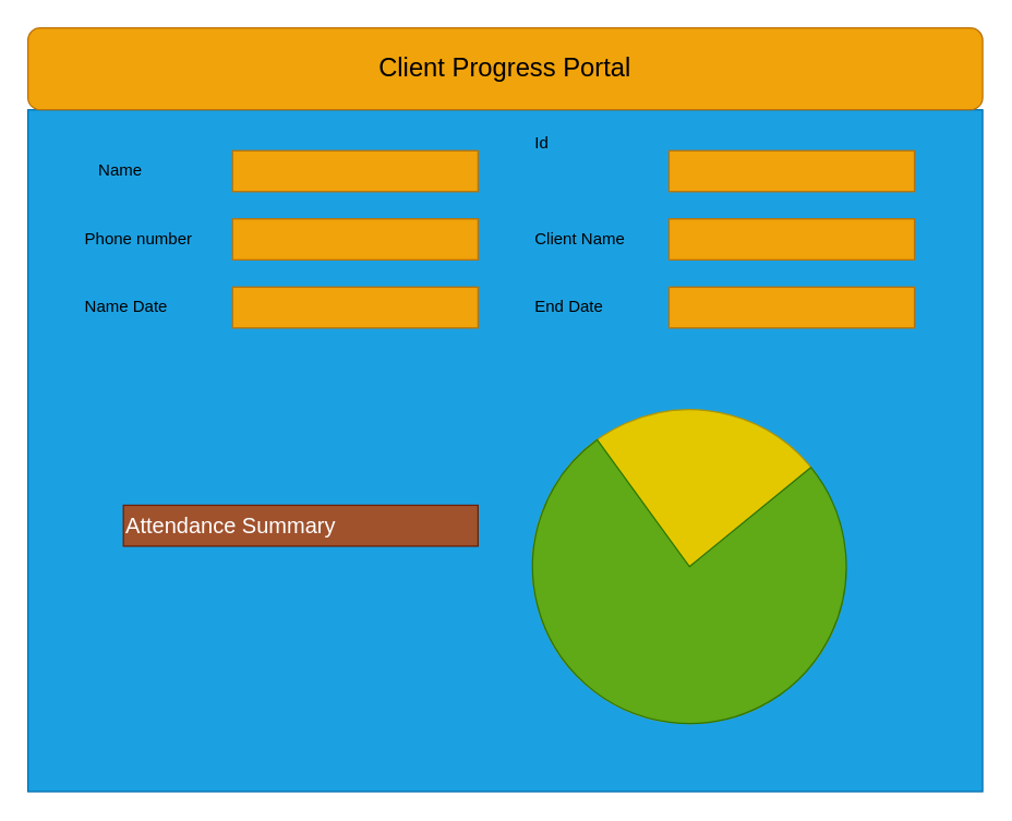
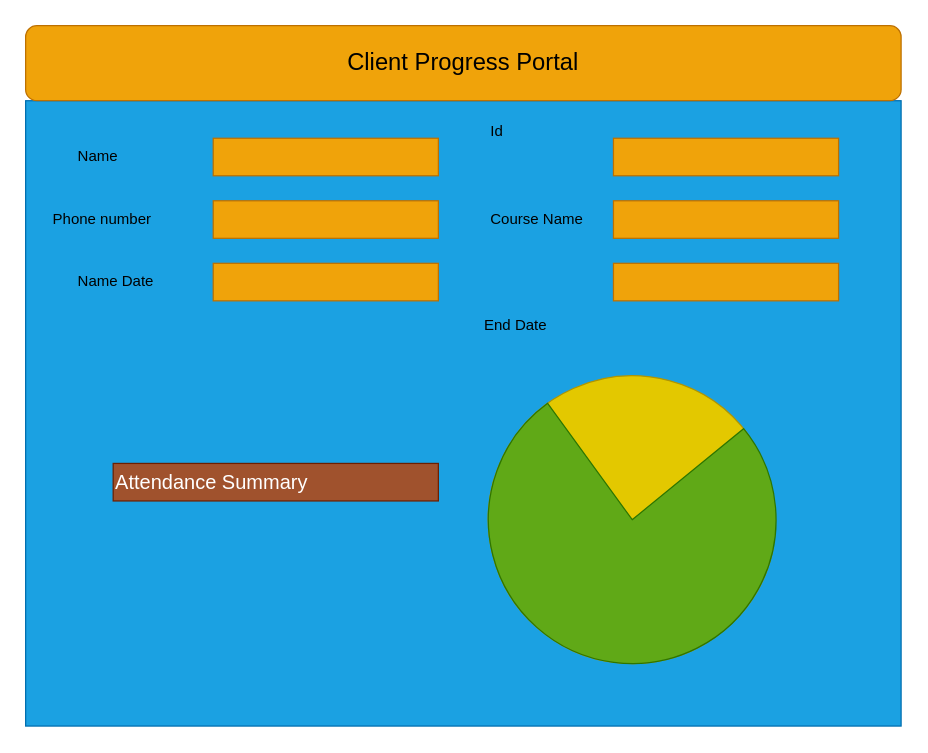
  <mxCell id="0" />
  <mxCell id="1" parent="0" />
  <mxCell id="2" value="" style="rounded=0;whiteSpace=wrap;html=1;fillColor=#1ba1e2;fontColor=#ffffff;strokeColor=#006EAF;" parent="1" vertex="1"><mxGeometry x="20" y="80" width="700" height="500" as="geometry" /></mxCell>
  <mxCell id="3" value="&lt;font style=&quot;font-size: 19px;&quot;&gt;Client Progress Portal&lt;/font&gt;" style="whiteSpace=wrap;html=1;fillColor=#f0a30a;fontColor=#000000;strokeColor=#BD7000;rounded=1;" parent="1" vertex="1"><mxGeometry x="20" y="20" width="700" height="60" as="geometry" /></mxCell>
- <mxCell id="4" value="Name" style="text;html=1;align=left;verticalAlign=middle;whiteSpace=wrap;rounded=0;" parent="1" vertex="1"><mxGeometry x="70" y="110" width="60" height="30" as="geometry" /></mxCell>
+ <mxCell id="4" value="Name" style="text;html=1;align=left;verticalAlign=middle;whiteSpace=wrap;rounded=0;" parent="1" vertex="1"><mxGeometry x="60" y="110" width="60" height="30" as="geometry" /></mxCell>
  <mxCell id="5" value="" style="rounded=0;whiteSpace=wrap;html=1;fillColor=#f0a30a;fontColor=#000000;strokeColor=#BD7000;" parent="1" vertex="1"><mxGeometry x="170" y="110" width="180" height="30" as="geometry" /></mxCell>
  <mxCell id="6" value="Id" style="text;html=1;align=left;verticalAlign=middle;whiteSpace=wrap;rounded=0;" parent="1" vertex="1"><mxGeometry x="390" y="90" width="60" height="30" as="geometry" /></mxCell>
  <mxCell id="7" value="" style="rounded=0;whiteSpace=wrap;html=1;fillColor=#f0a30a;fontColor=#000000;strokeColor=#BD7000;" parent="1" vertex="1"><mxGeometry x="490" y="110" width="180" height="30" as="geometry" /></mxCell>
- <mxCell id="8" value="Phone number" style="text;html=1;align=left;verticalAlign=middle;whiteSpace=wrap;rounded=0;" parent="1" vertex="1"><mxGeometry x="60" y="160" width="90" height="30" as="geometry" /></mxCell>
+ <mxCell id="8" value="Phone number" style="text;html=1;align=left;verticalAlign=middle;whiteSpace=wrap;rounded=0;" parent="1" vertex="1"><mxGeometry x="40" y="160" width="90" height="30" as="geometry" /></mxCell>
  <mxCell id="9" value="" style="rounded=0;whiteSpace=wrap;html=1;fillColor=#f0a30a;fontColor=#000000;strokeColor=#BD7000;" parent="1" vertex="1"><mxGeometry x="170" y="160" width="180" height="30" as="geometry" /></mxCell>
- <mxCell id="10" value="Client Name" style="text;html=1;align=left;verticalAlign=middle;whiteSpace=wrap;rounded=0;" parent="1" vertex="1"><mxGeometry x="390" y="160" width="80" height="30" as="geometry" /></mxCell>
+ <mxCell id="10" value="Course Name" style="text;html=1;align=left;verticalAlign=middle;whiteSpace=wrap;rounded=0;" parent="1" vertex="1"><mxGeometry x="390" y="160" width="80" height="30" as="geometry" /></mxCell>
  <mxCell id="11" value="" style="rounded=0;whiteSpace=wrap;html=1;fillColor=#f0a30a;fontColor=#000000;strokeColor=#BD7000;" parent="1" vertex="1"><mxGeometry x="490" y="160" width="180" height="30" as="geometry" /></mxCell>
  <mxCell id="12" value="Name Date" style="text;html=1;align=left;verticalAlign=middle;whiteSpace=wrap;rounded=0;" parent="1" vertex="1"><mxGeometry x="60" y="210" width="90" height="30" as="geometry" /></mxCell>
  <mxCell id="13" value="" style="rounded=0;whiteSpace=wrap;html=1;fillColor=#f0a30a;fontColor=#000000;strokeColor=#BD7000;" parent="1" vertex="1"><mxGeometry x="170" y="210" width="180" height="30" as="geometry" /></mxCell>
- <mxCell id="14" value="End Date" style="text;html=1;align=left;verticalAlign=middle;whiteSpace=wrap;rounded=0;" parent="1" vertex="1"><mxGeometry x="390" y="210" width="60" height="30" as="geometry" /></mxCell>
+ <mxCell id="14" value="End Date" style="text;html=1;align=left;verticalAlign=middle;whiteSpace=wrap;rounded=0;" parent="1" vertex="1"><mxGeometry x="385" y="245" width="60" height="30" as="geometry" /></mxCell>
  <mxCell id="15" value="" style="rounded=0;whiteSpace=wrap;html=1;fillColor=#f0a30a;fontColor=#000000;strokeColor=#BD7000;" parent="1" vertex="1"><mxGeometry x="490" y="210" width="180" height="30" as="geometry" /></mxCell>
  <mxCell id="16" value="" style="verticalLabelPosition=bottom;verticalAlign=top;html=1;shape=mxgraph.basic.pie;startAngle=0.031;endAngle=0.9;rotation=90;fillColor=#e3c800;fontColor=#000000;strokeColor=#B09500;" parent="1" vertex="1"><mxGeometry x="390" y="300" width="230" height="230" as="geometry" /></mxCell>
  <mxCell id="17" value="" style="verticalLabelPosition=bottom;verticalAlign=top;html=1;shape=mxgraph.basic.pie;startAngle=0.141;endAngle=0.9;fillColor=#60a917;fontColor=#ffffff;strokeColor=#2D7600;" parent="1" vertex="1"><mxGeometry x="390" y="300" width="230" height="230" as="geometry" /></mxCell>
  <mxCell id="18" value="&lt;font style=&quot;font-size: 16px;&quot;&gt;Attendance Summary&lt;/font&gt;" style="text;html=1;align=left;verticalAlign=middle;whiteSpace=wrap;rounded=0;fillColor=#a0522d;fontColor=#ffffff;strokeColor=#6D1F00;" parent="1" vertex="1"><mxGeometry x="90" y="370" width="260" height="30" as="geometry" /></mxCell>
